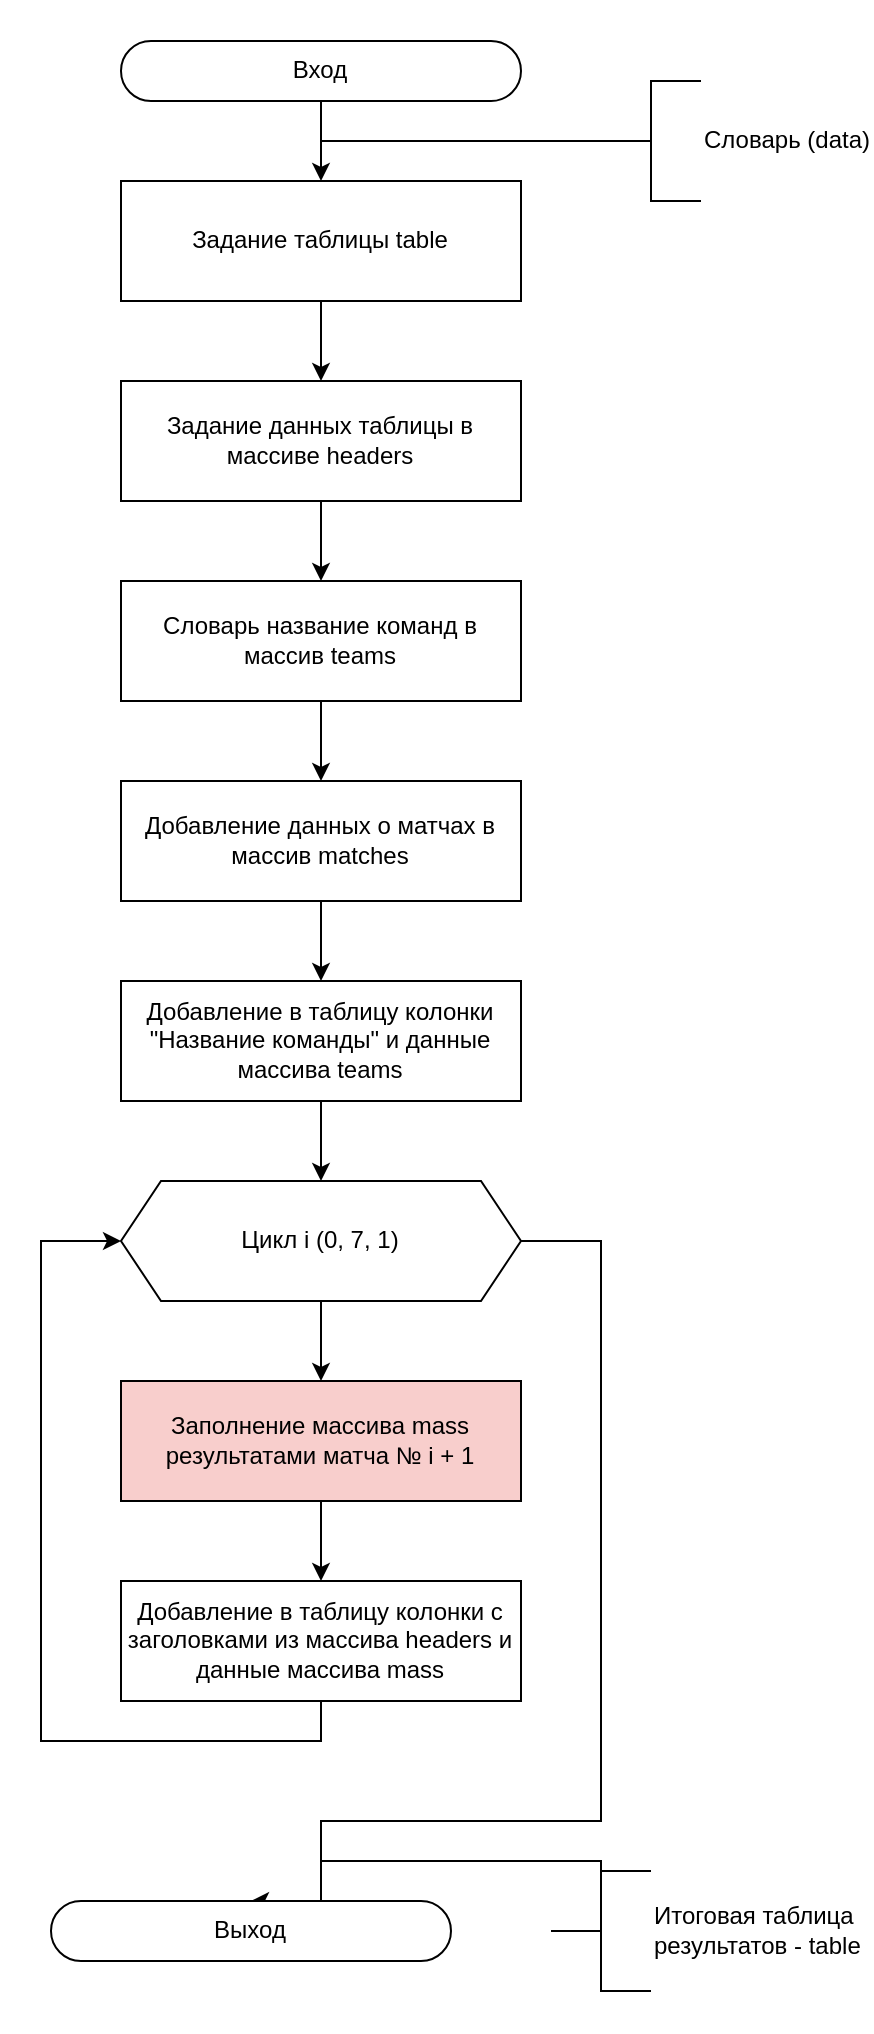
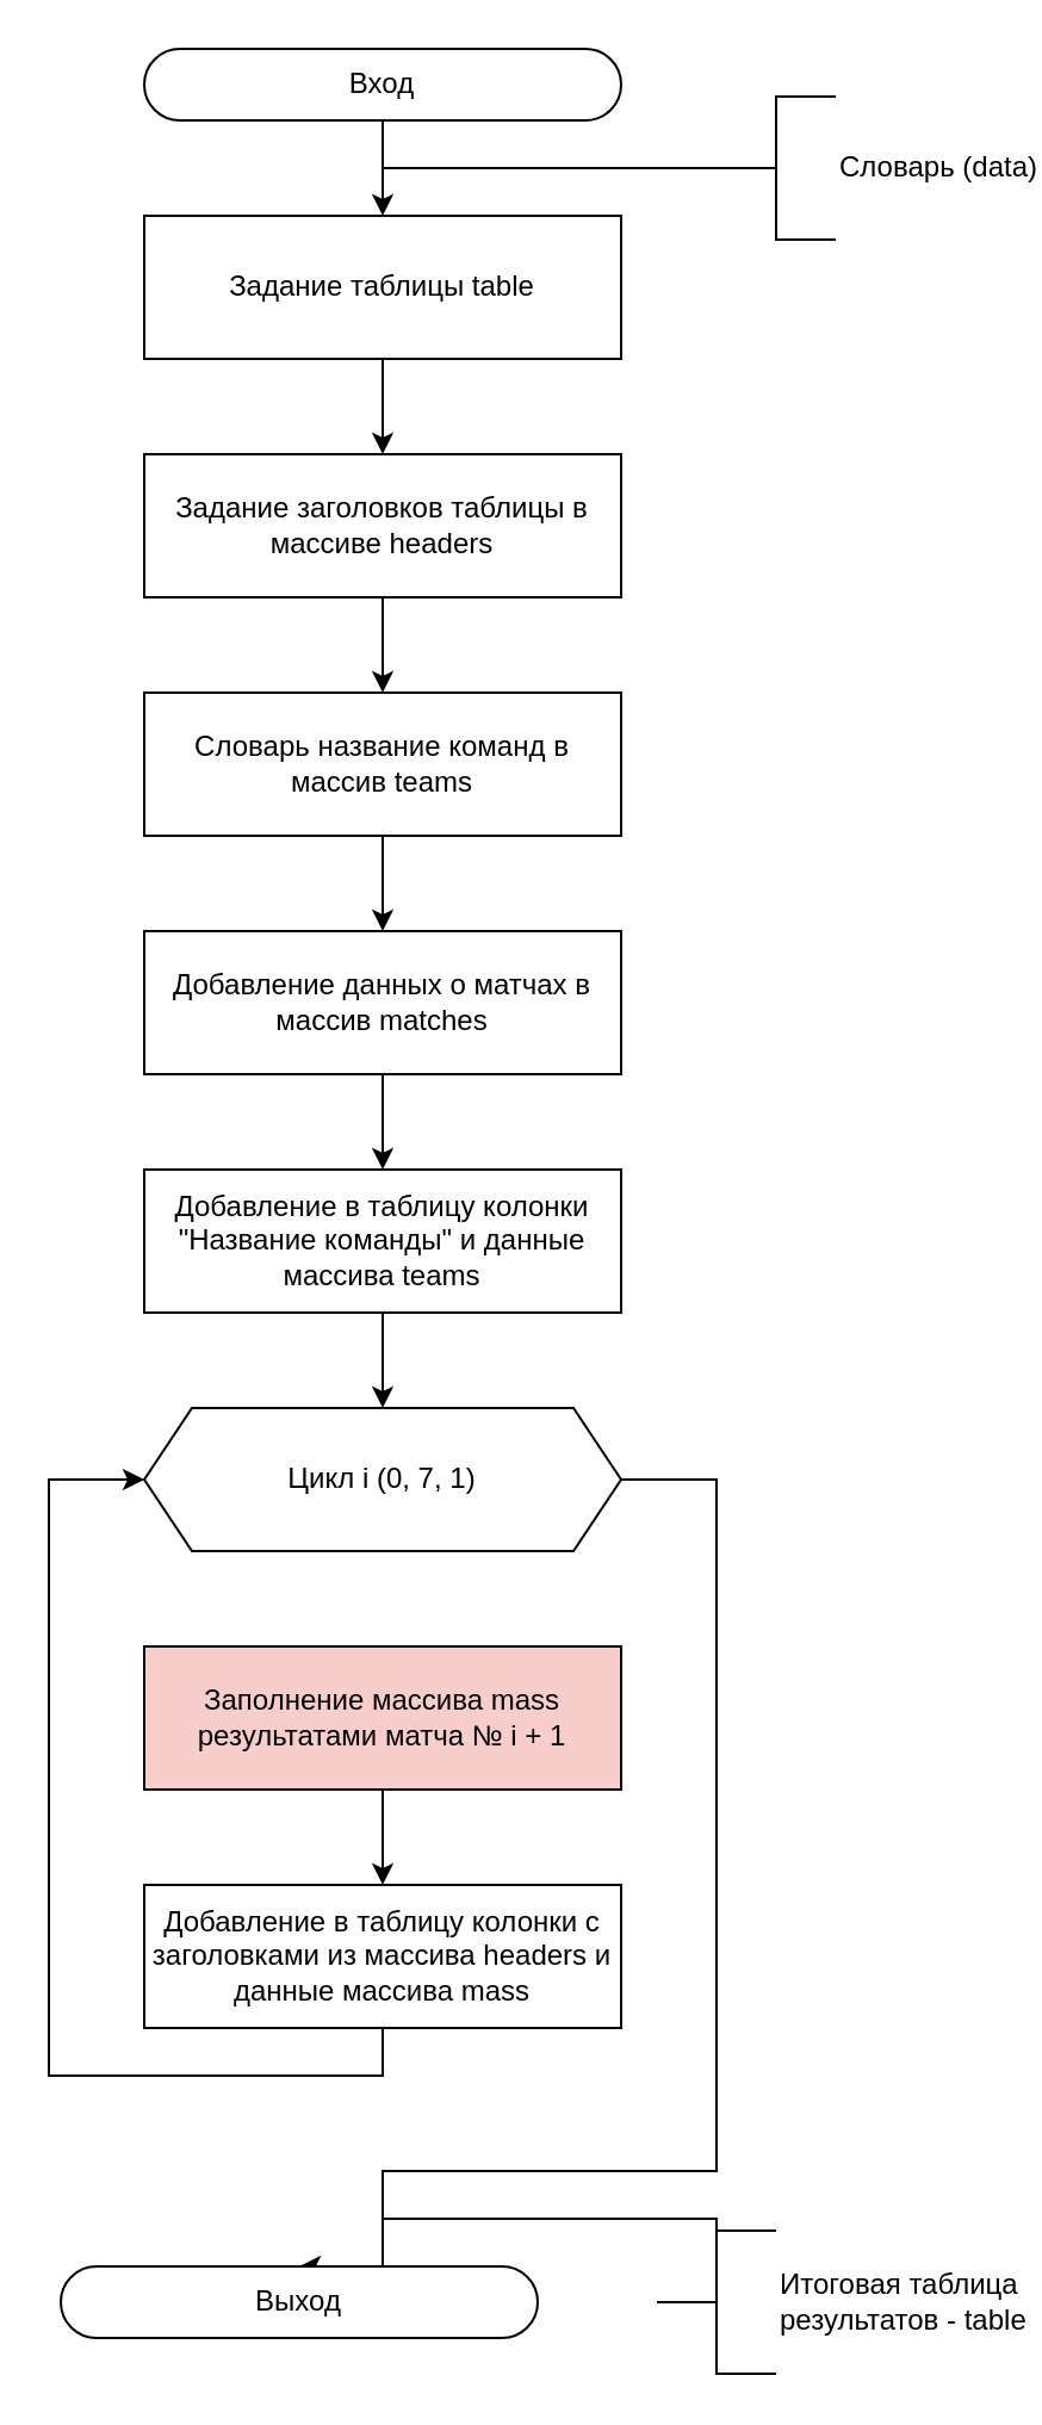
  <mxCell id="0" />
  <mxCell id="1" parent="0" />
  <mxCell id="2" style="edgeStyle=orthogonalEdgeStyle;rounded=0;orthogonalLoop=1;jettySize=auto;html=1;" edge="1" parent="1" source="3" target="5"><mxGeometry relative="1" as="geometry" /></mxCell>
  <mxCell id="3" value="Вход" style="rounded=1;whiteSpace=wrap;html=1;arcSize=50;" vertex="1" parent="1"><mxGeometry x="60" y="20" width="200" height="30" as="geometry" /></mxCell>
  <mxCell id="4" style="edgeStyle=orthogonalEdgeStyle;rounded=0;orthogonalLoop=1;jettySize=auto;html=1;entryX=0.5;entryY=0;entryDx=0;entryDy=0;" edge="1" parent="1" source="5"><mxGeometry relative="1" as="geometry"><mxPoint x="160" y="190" as="targetPoint" /></mxGeometry></mxCell>
  <mxCell id="5" value="Задание таблицы table" style="rounded=0;whiteSpace=wrap;html=1;" vertex="1" parent="1"><mxGeometry x="60" y="90" width="200" height="60" as="geometry" /></mxCell>
  <mxCell id="6" style="edgeStyle=orthogonalEdgeStyle;rounded=0;orthogonalLoop=1;jettySize=auto;html=1;endArrow=none;endFill=0;" edge="1" parent="1" source="7"><mxGeometry relative="1" as="geometry"><mxPoint x="160" y="70" as="targetPoint" /></mxGeometry></mxCell>
  <mxCell id="7" value="Словарь (data)" style="strokeWidth=1;html=1;shape=mxgraph.flowchart.annotation_2;align=left;labelPosition=right;pointerEvents=1;" vertex="1" parent="1"><mxGeometry x="300" y="40" width="50" height="60" as="geometry" /></mxCell>
  <mxCell id="8" style="edgeStyle=orthogonalEdgeStyle;rounded=0;orthogonalLoop=1;jettySize=auto;html=1;entryX=0.5;entryY=0;entryDx=0;entryDy=0;exitX=1;exitY=0.5;exitDx=0;exitDy=0;" edge="1" parent="1" source="21" target="9"><mxGeometry relative="1" as="geometry"><mxPoint x="160" y="920" as="sourcePoint" /><Array as="points"><mxPoint x="300" y="620" /><mxPoint x="300" y="910" /><mxPoint x="160" y="910" /></Array></mxGeometry></mxCell>
  <mxCell id="9" value="Выход" style="rounded=1;whiteSpace=wrap;html=1;arcSize=50;" vertex="1" parent="1"><mxGeometry x="25" y="950" width="200" height="30" as="geometry" /></mxCell>
  <mxCell id="10" style="edgeStyle=orthogonalEdgeStyle;rounded=0;orthogonalLoop=1;jettySize=auto;html=1;endArrow=none;endFill=0;" edge="1" parent="1" source="11"><mxGeometry relative="1" as="geometry"><mxPoint x="160" y="930" as="targetPoint" /><Array as="points"><mxPoint x="160" y="930" /></Array></mxGeometry></mxCell>
  <mxCell id="11" value="Итоговая таблица&lt;br&gt;результатов - table" style="strokeWidth=1;html=1;shape=mxgraph.flowchart.annotation_2;align=left;labelPosition=right;pointerEvents=1;" vertex="1" parent="1"><mxGeometry x="275" y="935" width="50" height="60" as="geometry" /></mxCell>
  <mxCell id="12" style="edgeStyle=orthogonalEdgeStyle;rounded=0;orthogonalLoop=1;jettySize=auto;html=1;entryX=0.5;entryY=0;entryDx=0;entryDy=0;" edge="1" parent="1" source="13" target="15"><mxGeometry relative="1" as="geometry" /></mxCell>
- <mxCell id="13" value="Задание данных таблицы в массиве headers" style="rounded=0;whiteSpace=wrap;html=1;" vertex="1" parent="1"><mxGeometry x="60" y="190" width="200" height="60" as="geometry" /></mxCell>
+ <mxCell id="13" value="Задание заголовков таблицы в массиве headers" style="rounded=0;whiteSpace=wrap;html=1;" vertex="1" parent="1"><mxGeometry x="60" y="190" width="200" height="60" as="geometry" /></mxCell>
  <mxCell id="14" style="edgeStyle=orthogonalEdgeStyle;rounded=0;orthogonalLoop=1;jettySize=auto;html=1;entryX=0.5;entryY=0;entryDx=0;entryDy=0;" edge="1" parent="1" source="15" target="17"><mxGeometry relative="1" as="geometry" /></mxCell>
  <mxCell id="15" value="Словарь название команд в массив teams" style="rounded=0;whiteSpace=wrap;html=1;" vertex="1" parent="1"><mxGeometry x="60" y="290" width="200" height="60" as="geometry" /></mxCell>
  <mxCell id="16" style="edgeStyle=orthogonalEdgeStyle;rounded=0;orthogonalLoop=1;jettySize=auto;html=1;entryX=0.5;entryY=0;entryDx=0;entryDy=0;" edge="1" parent="1" source="17" target="19"><mxGeometry relative="1" as="geometry" /></mxCell>
  <mxCell id="17" value="Добавление данных о матчах в массив matches" style="rounded=0;whiteSpace=wrap;html=1;" vertex="1" parent="1"><mxGeometry x="60" y="390" width="200" height="60" as="geometry" /></mxCell>
  <mxCell id="18" style="edgeStyle=orthogonalEdgeStyle;rounded=0;orthogonalLoop=1;jettySize=auto;html=1;" edge="1" parent="1" source="19" target="21"><mxGeometry relative="1" as="geometry" /></mxCell>
  <mxCell id="19" value="Добавление в таблицу колонки &quot;Название команды&quot; и данные массива teams" style="rounded=0;whiteSpace=wrap;html=1;" vertex="1" parent="1"><mxGeometry x="60" y="490" width="200" height="60" as="geometry" /></mxCell>
- <mxCell id="20" style="edgeStyle=orthogonalEdgeStyle;rounded=0;orthogonalLoop=1;jettySize=auto;html=1;entryX=0.5;entryY=0;entryDx=0;entryDy=0;" edge="1" parent="1" source="21" target="23"><mxGeometry relative="1" as="geometry" /></mxCell>
  <mxCell id="21" value="Цикл i (0, 7, 1)" style="shape=hexagon;perimeter=hexagonPerimeter2;whiteSpace=wrap;html=1;fixedSize=1;" vertex="1" parent="1"><mxGeometry x="60" y="590" width="200" height="60" as="geometry" /></mxCell>
  <mxCell id="22" style="edgeStyle=orthogonalEdgeStyle;rounded=0;orthogonalLoop=1;jettySize=auto;html=1;entryX=0.5;entryY=0;entryDx=0;entryDy=0;" edge="1" parent="1" source="23" target="25"><mxGeometry relative="1" as="geometry" /></mxCell>
  <mxCell id="23" value="Заполнение массива mass результатами матча № i + 1" style="rounded=0;whiteSpace=wrap;html=1;fillColor=#f8cecc;" vertex="1" parent="1"><mxGeometry x="60" y="690" width="200" height="60" as="geometry" /></mxCell>
  <mxCell id="24" style="edgeStyle=orthogonalEdgeStyle;rounded=0;orthogonalLoop=1;jettySize=auto;html=1;entryX=0;entryY=0.5;entryDx=0;entryDy=0;" edge="1" parent="1" source="25" target="21"><mxGeometry relative="1" as="geometry"><Array as="points"><mxPoint x="160" y="870" /><mxPoint x="20" y="870" /><mxPoint x="20" y="620" /></Array></mxGeometry></mxCell>
  <mxCell id="25" value="Добавление в таблицу колонки с заголовками из массива headers и данные массива mass" style="rounded=0;whiteSpace=wrap;html=1;" vertex="1" parent="1"><mxGeometry x="60" y="790" width="200" height="60" as="geometry" /></mxCell>
